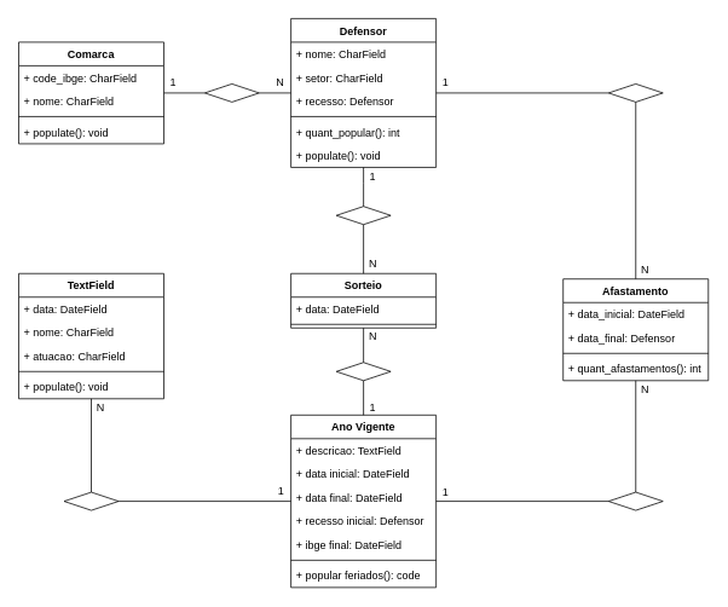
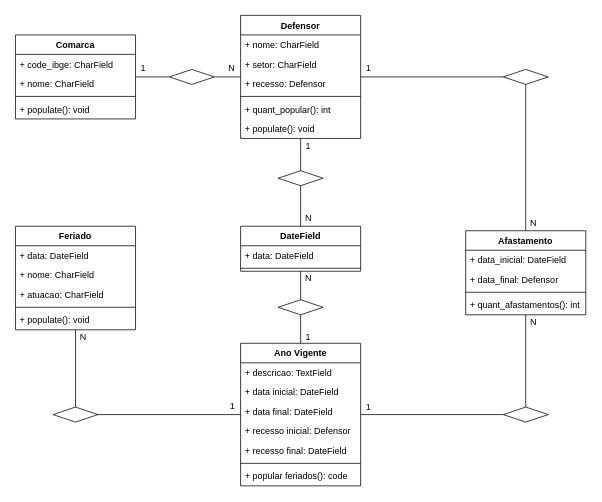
  <mxCell id="0" />
  <mxCell id="1" parent="0" />
  <mxCell id="2" value="Comarca" style="swimlane;fontStyle=1;align=center;verticalAlign=top;childLayout=stackLayout;horizontal=1;startSize=26;horizontalStack=0;resizeParent=1;resizeParentMax=0;resizeLast=0;collapsible=1;marginBottom=0;" parent="1" vertex="1"><mxGeometry x="20" y="46" width="160" height="112" as="geometry" /></mxCell>
  <mxCell id="3" value="+ code_ibge: CharField" style="text;strokeColor=none;fillColor=none;align=left;verticalAlign=top;spacingLeft=4;spacingRight=4;overflow=hidden;rotatable=0;points=[[0,0.5],[1,0.5]];portConstraint=eastwest;" parent="2" vertex="1"><mxGeometry y="26" width="160" height="26" as="geometry" /></mxCell>
  <mxCell id="4" value="+ nome: CharField" style="text;strokeColor=none;fillColor=none;align=left;verticalAlign=top;spacingLeft=4;spacingRight=4;overflow=hidden;rotatable=0;points=[[0,0.5],[1,0.5]];portConstraint=eastwest;" parent="2" vertex="1"><mxGeometry y="52" width="160" height="26" as="geometry" /></mxCell>
  <mxCell id="5" value="" style="line;strokeWidth=1;fillColor=none;align=left;verticalAlign=middle;spacingTop=-1;spacingLeft=3;spacingRight=3;rotatable=0;labelPosition=right;points=[];portConstraint=eastwest;" parent="2" vertex="1"><mxGeometry y="78" width="160" height="8" as="geometry" /></mxCell>
  <mxCell id="6" value="+ populate(): void" style="text;strokeColor=none;fillColor=none;align=left;verticalAlign=top;spacingLeft=4;spacingRight=4;overflow=hidden;rotatable=0;points=[[0,0.5],[1,0.5]];portConstraint=eastwest;" parent="2" vertex="1"><mxGeometry y="86" width="160" height="26" as="geometry" /></mxCell>
  <mxCell id="7" value="Defensor" style="swimlane;fontStyle=1;align=center;verticalAlign=top;childLayout=stackLayout;horizontal=1;startSize=26;horizontalStack=0;resizeParent=1;resizeParentMax=0;resizeLast=0;collapsible=1;marginBottom=0;" parent="1" vertex="1"><mxGeometry x="320" y="20" width="160" height="164" as="geometry" /></mxCell>
  <mxCell id="8" value="+ nome: CharField" style="text;strokeColor=none;fillColor=none;align=left;verticalAlign=top;spacingLeft=4;spacingRight=4;overflow=hidden;rotatable=0;points=[[0,0.5],[1,0.5]];portConstraint=eastwest;" parent="7" vertex="1"><mxGeometry y="26" width="160" height="26" as="geometry" /></mxCell>
  <mxCell id="9" value="+ setor: CharField" style="text;strokeColor=none;fillColor=none;align=left;verticalAlign=top;spacingLeft=4;spacingRight=4;overflow=hidden;rotatable=0;points=[[0,0.5],[1,0.5]];portConstraint=eastwest;" parent="7" vertex="1"><mxGeometry y="52" width="160" height="26" as="geometry" /></mxCell>
  <mxCell id="10" value="+ recesso: Defensor" style="text;strokeColor=none;fillColor=none;align=left;verticalAlign=top;spacingLeft=4;spacingRight=4;overflow=hidden;rotatable=0;points=[[0,0.5],[1,0.5]];portConstraint=eastwest;" parent="7" vertex="1"><mxGeometry y="78" width="160" height="26" as="geometry" /></mxCell>
  <mxCell id="11" value="" style="line;strokeWidth=1;fillColor=none;align=left;verticalAlign=middle;spacingTop=-1;spacingLeft=3;spacingRight=3;rotatable=0;labelPosition=right;points=[];portConstraint=eastwest;" parent="7" vertex="1"><mxGeometry y="104" width="160" height="8" as="geometry" /></mxCell>
  <mxCell id="12" value="+ quant_popular(): int" style="text;strokeColor=none;fillColor=none;align=left;verticalAlign=top;spacingLeft=4;spacingRight=4;overflow=hidden;rotatable=0;points=[[0,0.5],[1,0.5]];portConstraint=eastwest;" parent="7" vertex="1"><mxGeometry y="112" width="160" height="26" as="geometry" /></mxCell>
  <mxCell id="13" value="+ populate(): void" style="text;strokeColor=none;fillColor=none;align=left;verticalAlign=top;spacingLeft=4;spacingRight=4;overflow=hidden;rotatable=0;points=[[0,0.5],[1,0.5]];portConstraint=eastwest;" parent="7" vertex="1"><mxGeometry y="138" width="160" height="26" as="geometry" /></mxCell>
  <mxCell id="14" value="" style="shape=rhombus;perimeter=rhombusPerimeter;whiteSpace=wrap;html=1;align=center;" parent="1" vertex="1"><mxGeometry x="225" y="92" width="60" height="20" as="geometry" /></mxCell>
  <mxCell id="15" value="" style="endArrow=none;html=1;rounded=0;edgeStyle=orthogonalEdgeStyle;" parent="1" source="2" target="14" edge="1"><mxGeometry relative="1" as="geometry"><mxPoint x="260" y="-70" as="sourcePoint" /><mxPoint x="420" y="-70" as="targetPoint" /><Array as="points" /></mxGeometry></mxCell>
  <mxCell id="16" value="" style="endArrow=none;html=1;rounded=0;edgeStyle=orthogonalEdgeStyle;" parent="1" source="14" target="7" edge="1"><mxGeometry relative="1" as="geometry"><mxPoint x="400" y="-69" as="sourcePoint" /><mxPoint x="410" y="-70" as="targetPoint" /></mxGeometry></mxCell>
- <mxCell id="17" value="TextField" style="swimlane;fontStyle=1;align=center;verticalAlign=top;childLayout=stackLayout;horizontal=1;startSize=26;horizontalStack=0;resizeParent=1;resizeParentMax=0;resizeLast=0;collapsible=1;marginBottom=0;" parent="1" vertex="1"><mxGeometry x="20" y="301" width="160" height="138" as="geometry" /></mxCell>
+ <mxCell id="17" value="Feriado" style="swimlane;fontStyle=1;align=center;verticalAlign=top;childLayout=stackLayout;horizontal=1;startSize=26;horizontalStack=0;resizeParent=1;resizeParentMax=0;resizeLast=0;collapsible=1;marginBottom=0;" parent="1" vertex="1"><mxGeometry x="20" y="301" width="160" height="138" as="geometry" /></mxCell>
  <mxCell id="18" value="+ data: DateField" style="text;strokeColor=none;fillColor=none;align=left;verticalAlign=top;spacingLeft=4;spacingRight=4;overflow=hidden;rotatable=0;points=[[0,0.5],[1,0.5]];portConstraint=eastwest;" parent="17" vertex="1"><mxGeometry y="26" width="160" height="26" as="geometry" /></mxCell>
  <mxCell id="19" value="+ nome: CharField" style="text;strokeColor=none;fillColor=none;align=left;verticalAlign=top;spacingLeft=4;spacingRight=4;overflow=hidden;rotatable=0;points=[[0,0.5],[1,0.5]];portConstraint=eastwest;" parent="17" vertex="1"><mxGeometry y="52" width="160" height="26" as="geometry" /></mxCell>
  <mxCell id="20" value="+ atuacao: CharField" style="text;strokeColor=none;fillColor=none;align=left;verticalAlign=top;spacingLeft=4;spacingRight=4;overflow=hidden;rotatable=0;points=[[0,0.5],[1,0.5]];portConstraint=eastwest;" parent="17" vertex="1"><mxGeometry y="78" width="160" height="26" as="geometry" /></mxCell>
  <mxCell id="21" value="" style="line;strokeWidth=1;fillColor=none;align=left;verticalAlign=middle;spacingTop=-1;spacingLeft=3;spacingRight=3;rotatable=0;labelPosition=right;points=[];portConstraint=eastwest;" parent="17" vertex="1"><mxGeometry y="104" width="160" height="8" as="geometry" /></mxCell>
  <mxCell id="22" value="+ populate(): void" style="text;strokeColor=none;fillColor=none;align=left;verticalAlign=top;spacingLeft=4;spacingRight=4;overflow=hidden;rotatable=0;points=[[0,0.5],[1,0.5]];portConstraint=eastwest;" parent="17" vertex="1"><mxGeometry y="112" width="160" height="26" as="geometry" /></mxCell>
- <mxCell id="23" value="Sorteio" style="swimlane;fontStyle=1;align=center;verticalAlign=top;childLayout=stackLayout;horizontal=1;startSize=26;horizontalStack=0;resizeParent=1;resizeParentMax=0;resizeLast=0;collapsible=1;marginBottom=0;" parent="1" vertex="1"><mxGeometry x="320" y="301" width="160" height="60" as="geometry" /></mxCell>
+ <mxCell id="23" value="DateField" style="swimlane;fontStyle=1;align=center;verticalAlign=top;childLayout=stackLayout;horizontal=1;startSize=26;horizontalStack=0;resizeParent=1;resizeParentMax=0;resizeLast=0;collapsible=1;marginBottom=0;" parent="1" vertex="1"><mxGeometry x="320" y="301" width="160" height="60" as="geometry" /></mxCell>
  <mxCell id="24" value="+ data: DateField" style="text;strokeColor=none;fillColor=none;align=left;verticalAlign=top;spacingLeft=4;spacingRight=4;overflow=hidden;rotatable=0;points=[[0,0.5],[1,0.5]];portConstraint=eastwest;" parent="23" vertex="1"><mxGeometry y="26" width="160" height="26" as="geometry" /></mxCell>
  <mxCell id="25" value="" style="line;strokeWidth=1;fillColor=none;align=left;verticalAlign=middle;spacingTop=-1;spacingLeft=3;spacingRight=3;rotatable=0;labelPosition=right;points=[];portConstraint=eastwest;" parent="23" vertex="1"><mxGeometry y="52" width="160" height="8" as="geometry" /></mxCell>
  <mxCell id="26" value="" style="shape=rhombus;perimeter=rhombusPerimeter;whiteSpace=wrap;html=1;align=center;" parent="1" vertex="1"><mxGeometry x="370" y="227" width="60" height="20" as="geometry" /></mxCell>
  <mxCell id="27" value="" style="endArrow=none;html=1;rounded=0;edgeStyle=orthogonalEdgeStyle;" parent="1" source="7" target="26" edge="1"><mxGeometry relative="1" as="geometry"><mxPoint x="410" y="-50" as="sourcePoint" /><mxPoint x="410" y="30" as="targetPoint" /><Array as="points"><mxPoint x="400" y="201" /><mxPoint x="400" y="201" /></Array></mxGeometry></mxCell>
  <mxCell id="28" value="" style="endArrow=none;html=1;rounded=0;edgeStyle=orthogonalEdgeStyle;" parent="1" source="26" target="23" edge="1"><mxGeometry relative="1" as="geometry"><mxPoint x="490" y="112" as="sourcePoint" /><mxPoint x="580" y="60" as="targetPoint" /></mxGeometry></mxCell>
  <mxCell id="29" value="Afastamento" style="swimlane;fontStyle=1;align=center;verticalAlign=top;childLayout=stackLayout;horizontal=1;startSize=26;horizontalStack=0;resizeParent=1;resizeParentMax=0;resizeLast=0;collapsible=1;marginBottom=0;" parent="1" vertex="1"><mxGeometry x="620" y="307" width="160" height="112" as="geometry" /></mxCell>
  <mxCell id="30" value="+ data_inicial: DateField" style="text;strokeColor=none;fillColor=none;align=left;verticalAlign=top;spacingLeft=4;spacingRight=4;overflow=hidden;rotatable=0;points=[[0,0.5],[1,0.5]];portConstraint=eastwest;" parent="29" vertex="1"><mxGeometry y="26" width="160" height="26" as="geometry" /></mxCell>
  <mxCell id="31" value="+ data_final: Defensor" style="text;strokeColor=none;fillColor=none;align=left;verticalAlign=top;spacingLeft=4;spacingRight=4;overflow=hidden;rotatable=0;points=[[0,0.5],[1,0.5]];portConstraint=eastwest;" parent="29" vertex="1"><mxGeometry y="52" width="160" height="26" as="geometry" /></mxCell>
  <mxCell id="32" value="" style="line;strokeWidth=1;fillColor=none;align=left;verticalAlign=middle;spacingTop=-1;spacingLeft=3;spacingRight=3;rotatable=0;labelPosition=right;points=[];portConstraint=eastwest;" parent="29" vertex="1"><mxGeometry y="78" width="160" height="8" as="geometry" /></mxCell>
  <mxCell id="33" value="+ quant_afastamentos(): int" style="text;strokeColor=none;fillColor=none;align=left;verticalAlign=top;spacingLeft=4;spacingRight=4;overflow=hidden;rotatable=0;points=[[0,0.5],[1,0.5]];portConstraint=eastwest;" parent="29" vertex="1"><mxGeometry y="86" width="160" height="26" as="geometry" /></mxCell>
  <mxCell id="34" value="" style="shape=rhombus;perimeter=rhombusPerimeter;whiteSpace=wrap;html=1;align=center;" parent="1" vertex="1"><mxGeometry x="670" y="92" width="60" height="20" as="geometry" /></mxCell>
  <mxCell id="35" value="" style="endArrow=none;html=1;rounded=0;edgeStyle=orthogonalEdgeStyle;" parent="1" source="34" target="29" edge="1"><mxGeometry relative="1" as="geometry"><mxPoint x="640" y="60" as="sourcePoint" /><mxPoint x="720" y="60" as="targetPoint" /><Array as="points" /></mxGeometry></mxCell>
  <mxCell id="36" value="" style="endArrow=none;html=1;rounded=0;edgeStyle=orthogonalEdgeStyle;" parent="1" source="7" target="34" edge="1"><mxGeometry relative="1" as="geometry"><mxPoint x="640" y="211" as="sourcePoint" /><mxPoint x="720" y="211" as="targetPoint" /><Array as="points" /></mxGeometry></mxCell>
  <mxCell id="37" value="1" style="text;html=1;align=center;verticalAlign=middle;resizable=0;points=[];autosize=1;strokeColor=none;fillColor=none;" parent="1" vertex="1"><mxGeometry x="180" y="81" width="20" height="20" as="geometry" /></mxCell>
  <mxCell id="38" value="N" style="text;html=1;align=center;verticalAlign=middle;resizable=0;points=[];autosize=1;strokeColor=none;fillColor=none;" parent="1" vertex="1"><mxGeometry x="298" y="81" width="20" height="20" as="geometry" /></mxCell>
  <mxCell id="39" value="N" style="text;html=1;align=center;verticalAlign=middle;resizable=0;points=[];autosize=1;strokeColor=none;fillColor=none;" parent="1" vertex="1"><mxGeometry x="400" y="281" width="20" height="20" as="geometry" /></mxCell>
  <mxCell id="40" value="1" style="text;html=1;align=center;verticalAlign=middle;resizable=0;points=[];autosize=1;strokeColor=none;fillColor=none;" parent="1" vertex="1"><mxGeometry x="400" y="185" width="20" height="20" as="geometry" /></mxCell>
  <mxCell id="41" value="N" style="text;html=1;align=center;verticalAlign=middle;resizable=0;points=[];autosize=1;strokeColor=none;fillColor=none;" parent="1" vertex="1"><mxGeometry x="700" y="287" width="20" height="20" as="geometry" /></mxCell>
  <mxCell id="42" value="1" style="text;html=1;align=center;verticalAlign=middle;resizable=0;points=[];autosize=1;strokeColor=none;fillColor=none;" parent="1" vertex="1"><mxGeometry x="480" y="81" width="20" height="20" as="geometry" /></mxCell>
  <mxCell id="43" value="Ano Vigente" style="swimlane;fontStyle=1;align=center;verticalAlign=top;childLayout=stackLayout;horizontal=1;startSize=26;horizontalStack=0;resizeParent=1;resizeParentMax=0;resizeLast=0;collapsible=1;marginBottom=0;" vertex="1" parent="1"><mxGeometry x="320" y="457" width="160" height="190" as="geometry" /></mxCell>
  <mxCell id="44" value="+ descricao: TextField" style="text;strokeColor=none;fillColor=none;align=left;verticalAlign=top;spacingLeft=4;spacingRight=4;overflow=hidden;rotatable=0;points=[[0,0.5],[1,0.5]];portConstraint=eastwest;" vertex="1" parent="43"><mxGeometry y="26" width="160" height="26" as="geometry" /></mxCell>
  <mxCell id="45" value="+ data inicial: DateField" style="text;strokeColor=none;fillColor=none;align=left;verticalAlign=top;spacingLeft=4;spacingRight=4;overflow=hidden;rotatable=0;points=[[0,0.5],[1,0.5]];portConstraint=eastwest;" vertex="1" parent="43"><mxGeometry y="52" width="160" height="26" as="geometry" /></mxCell>
  <mxCell id="46" value="+ data final: DateField" style="text;strokeColor=none;fillColor=none;align=left;verticalAlign=top;spacingLeft=4;spacingRight=4;overflow=hidden;rotatable=0;points=[[0,0.5],[1,0.5]];portConstraint=eastwest;" vertex="1" parent="43"><mxGeometry y="78" width="160" height="26" as="geometry" /></mxCell>
  <mxCell id="47" value="+ recesso inicial: Defensor" style="text;strokeColor=none;fillColor=none;align=left;verticalAlign=top;spacingLeft=4;spacingRight=4;overflow=hidden;rotatable=0;points=[[0,0.5],[1,0.5]];portConstraint=eastwest;" vertex="1" parent="43"><mxGeometry y="104" width="160" height="26" as="geometry" /></mxCell>
- <mxCell id="48" value="+ ibge final: DateField" style="text;strokeColor=none;fillColor=none;align=left;verticalAlign=top;spacingLeft=4;spacingRight=4;overflow=hidden;rotatable=0;points=[[0,0.5],[1,0.5]];portConstraint=eastwest;" vertex="1" parent="43"><mxGeometry y="130" width="160" height="26" as="geometry" /></mxCell>
+ <mxCell id="48" value="+ recesso final: DateField" style="text;strokeColor=none;fillColor=none;align=left;verticalAlign=top;spacingLeft=4;spacingRight=4;overflow=hidden;rotatable=0;points=[[0,0.5],[1,0.5]];portConstraint=eastwest;" vertex="1" parent="43"><mxGeometry y="130" width="160" height="26" as="geometry" /></mxCell>
  <mxCell id="49" value="" style="line;strokeWidth=1;fillColor=none;align=left;verticalAlign=middle;spacingTop=-1;spacingLeft=3;spacingRight=3;rotatable=0;labelPosition=right;points=[];portConstraint=eastwest;" vertex="1" parent="43"><mxGeometry y="156" width="160" height="8" as="geometry" /></mxCell>
  <mxCell id="50" value="+ popular feriados(): code" style="text;strokeColor=none;fillColor=none;align=left;verticalAlign=top;spacingLeft=4;spacingRight=4;overflow=hidden;rotatable=0;points=[[0,0.5],[1,0.5]];portConstraint=eastwest;" vertex="1" parent="43"><mxGeometry y="164" width="160" height="26" as="geometry" /></mxCell>
  <mxCell id="51" value="" style="shape=rhombus;perimeter=rhombusPerimeter;whiteSpace=wrap;html=1;align=center;" vertex="1" parent="1"><mxGeometry x="70" y="542" width="60" height="20" as="geometry" /></mxCell>
  <mxCell id="52" value="" style="endArrow=none;html=1;rounded=0;edgeStyle=orthogonalEdgeStyle;" edge="1" parent="1" source="17" target="51"><mxGeometry relative="1" as="geometry"><mxPoint x="410" y="257" as="sourcePoint" /><mxPoint x="410" y="311" as="targetPoint" /></mxGeometry></mxCell>
  <mxCell id="53" value="" style="endArrow=none;html=1;rounded=0;edgeStyle=orthogonalEdgeStyle;" edge="1" parent="1" source="43" target="51"><mxGeometry relative="1" as="geometry"><mxPoint x="110" y="449" as="sourcePoint" /><mxPoint x="110" y="526" as="targetPoint" /></mxGeometry></mxCell>
  <mxCell id="54" value="N" style="text;html=1;align=center;verticalAlign=middle;resizable=0;points=[];autosize=1;strokeColor=none;fillColor=none;" vertex="1" parent="1"><mxGeometry x="100" y="439" width="20" height="20" as="geometry" /></mxCell>
  <mxCell id="55" value="1" style="text;html=1;align=center;verticalAlign=middle;resizable=0;points=[];autosize=1;strokeColor=none;fillColor=none;" vertex="1" parent="1"><mxGeometry x="299" y="531" width="20" height="20" as="geometry" /></mxCell>
  <mxCell id="56" value="" style="shape=rhombus;perimeter=rhombusPerimeter;whiteSpace=wrap;html=1;align=center;" vertex="1" parent="1"><mxGeometry x="670" y="542" width="60" height="20" as="geometry" /></mxCell>
  <mxCell id="57" value="" style="endArrow=none;html=1;rounded=0;edgeStyle=orthogonalEdgeStyle;" edge="1" parent="1" source="43" target="56"><mxGeometry relative="1" as="geometry"><mxPoint x="330" y="536" as="sourcePoint" /><mxPoint x="140" y="536" as="targetPoint" /></mxGeometry></mxCell>
  <mxCell id="58" value="" style="endArrow=none;html=1;rounded=0;edgeStyle=orthogonalEdgeStyle;" edge="1" parent="1" source="29" target="56"><mxGeometry relative="1" as="geometry"><mxPoint x="490" y="536" as="sourcePoint" /><mxPoint x="680" y="536" as="targetPoint" /></mxGeometry></mxCell>
  <mxCell id="59" value="N" style="text;html=1;align=center;verticalAlign=middle;resizable=0;points=[];autosize=1;strokeColor=none;fillColor=none;" vertex="1" parent="1"><mxGeometry x="700" y="419" width="20" height="20" as="geometry" /></mxCell>
  <mxCell id="60" value="1" style="text;html=1;align=center;verticalAlign=middle;resizable=0;points=[];autosize=1;strokeColor=none;fillColor=none;" vertex="1" parent="1"><mxGeometry x="480" y="532" width="20" height="20" as="geometry" /></mxCell>
  <mxCell id="61" value="" style="shape=rhombus;perimeter=rhombusPerimeter;whiteSpace=wrap;html=1;align=center;" vertex="1" parent="1"><mxGeometry x="370" y="399" width="60" height="20" as="geometry" /></mxCell>
  <mxCell id="62" value="" style="endArrow=none;html=1;rounded=0;edgeStyle=orthogonalEdgeStyle;" edge="1" parent="1" source="23" target="61"><mxGeometry relative="1" as="geometry"><mxPoint x="710" y="429" as="sourcePoint" /><mxPoint x="710" y="526" as="targetPoint" /></mxGeometry></mxCell>
  <mxCell id="63" value="" style="endArrow=none;html=1;rounded=0;edgeStyle=orthogonalEdgeStyle;" edge="1" parent="1" source="43" target="61"><mxGeometry relative="1" as="geometry"><mxPoint x="410" y="371" as="sourcePoint" /><mxPoint x="410" y="409" as="targetPoint" /></mxGeometry></mxCell>
  <mxCell id="64" value="N" style="text;html=1;align=center;verticalAlign=middle;resizable=0;points=[];autosize=1;strokeColor=none;fillColor=none;" vertex="1" parent="1"><mxGeometry x="400" y="361" width="20" height="20" as="geometry" /></mxCell>
  <mxCell id="65" value="1" style="text;html=1;align=center;verticalAlign=middle;resizable=0;points=[];autosize=1;strokeColor=none;fillColor=none;" vertex="1" parent="1"><mxGeometry x="400" y="439" width="20" height="20" as="geometry" /></mxCell>
